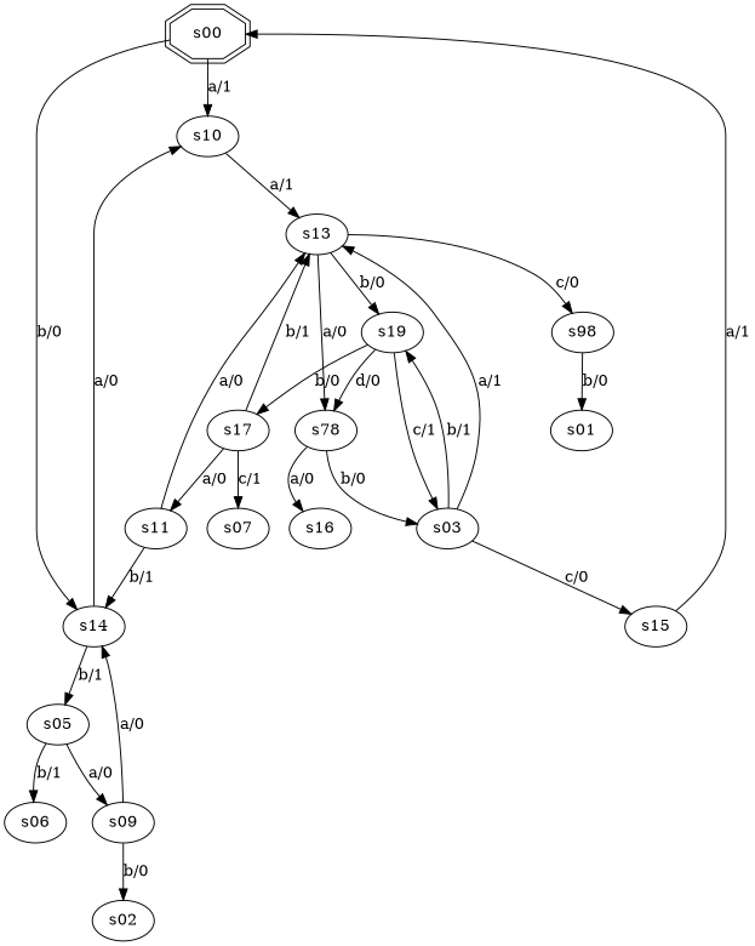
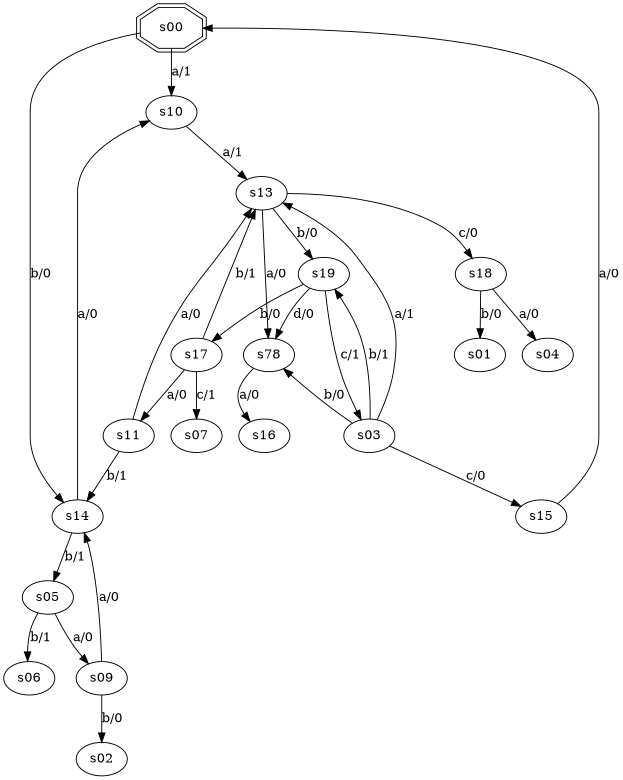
  digraph {
    s00 [shape=doubleoctagon]
    s10
    s14
    s13
    s05
    s19
    n7 [label=s78]
-   s18 [label=s98]
+   s18
    s09
    s06
    s03
    s15
    s17
    s16
+   s04
    s01
    s07
    s11
    s02
    s00 -> s10 [label="a/1"]
    s00 -> s14 [label="b/0"]
    s10 -> s13 [label="a/1"]
    s14 -> s10 [label="a/0"]
    s14 -> s05 [label="b/1"]
    s13 -> s19 [label="b/0"]
    s13 -> n7 [label="a/0"]
    s13 -> s18 [label="c/0"]
    s05 -> s09 [label="a/0"]
    s05 -> s06 [label="b/1"]
    s19 -> n7 [label="d/0"]
    s19 -> s03 [label="c/1"]
    s19 -> s17 [label="b/0"]
-   n7 -> s03 [label="b/0"]
+   s03 -> n7 [label="b/0"]
    n7 -> s16 [label="a/0"]
+   s18 -> s04 [label="a/0"]
    s18 -> s01 [label="b/0"]
    s09 -> s14 [label="a/0"]
    s09 -> s02 [label="b/0"]
    s03 -> s13 [label="a/1"]
    s03 -> s19 [label="b/1"]
    s03 -> s15 [label="c/0"]
-   s15 -> s00 [label="a/1"]
+   s15 -> s00 [label="a/0"]
    s17 -> s13 [label="b/1"]
    s17 -> s07 [label="c/1"]
    s17 -> s11 [label="a/0"]
    s11 -> s14 [label="b/1"]
    s11 -> s13 [label="a/0"]
  }
